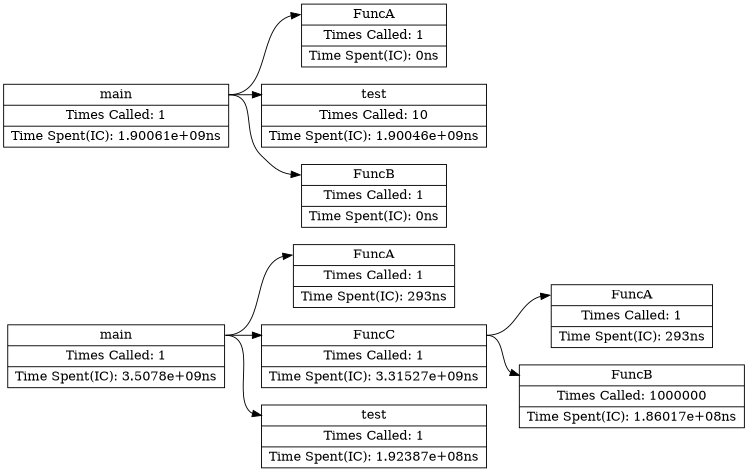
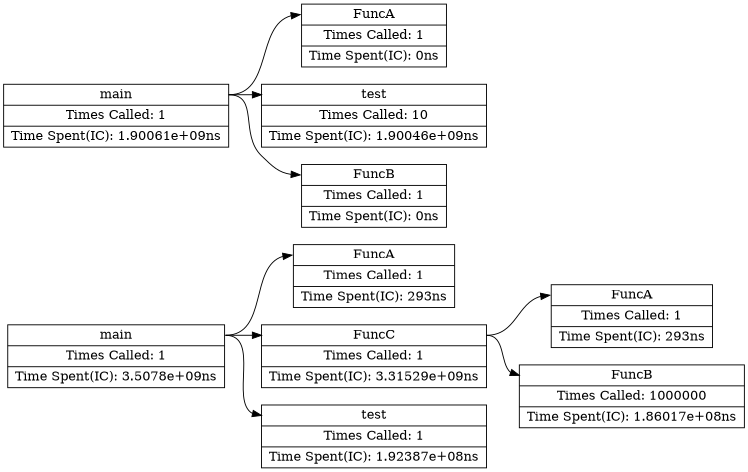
  digraph {
    rankdir=LR
    node [shape=record]
    edge [headport=f0 tailport=f0]
    n1 [label="<f0> main | <f1> Times Called: 1 | <f2> Time Spent(IC): 3.5078e+09ns"]
    n2 [label="<f0> FuncA | <f1> Times Called: 1 | <f2> Time Spent(IC): 293ns"]
-   n3 [label="<f0> FuncC | <f1> Times Called: 1 | <f2> Time Spent(IC): 3.31527e+09ns"]
+   n3 [label="<f0> FuncC | <f1> Times Called: 1 | <f2> Time Spent(IC): 3.31529e+09ns"]
    n4 [label="<f0> test | <f1> Times Called: 1 | <f2> Time Spent(IC): 1.92387e+08ns"]
    n5 [label="<f0> FuncA | <f1> Times Called: 1 | <f2> Time Spent(IC): 293ns"]
    n6 [label="<f0> FuncB | <f1> Times Called: 1000000 | <f2> Time Spent(IC): 1.86017e+08ns"]
    n7 [label="<f0> main | <f1> Times Called: 1 | <f2> Time Spent(IC): 1.90061e+09ns"]
    n8 [label="<f0> FuncA | <f1> Times Called: 1 | <f2> Time Spent(IC): 0ns"]
    n9 [label="<f0> test | <f1> Times Called: 10 | <f2> Time Spent(IC): 1.90046e+09ns"]
    n10 [label="<f0> FuncB | <f1> Times Called: 1 | <f2> Time Spent(IC): 0ns"]
    n1 -> n2
    n1 -> n3
    n1 -> n4
    n3 -> n5
    n3 -> n6
    n7 -> n8
    n7 -> n9
    n7 -> n10
  }
